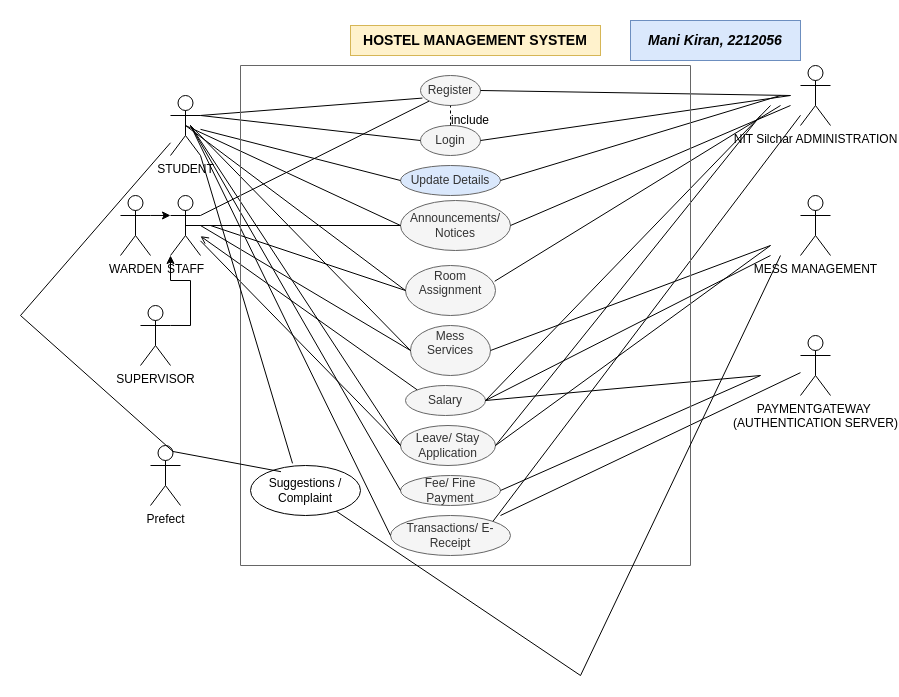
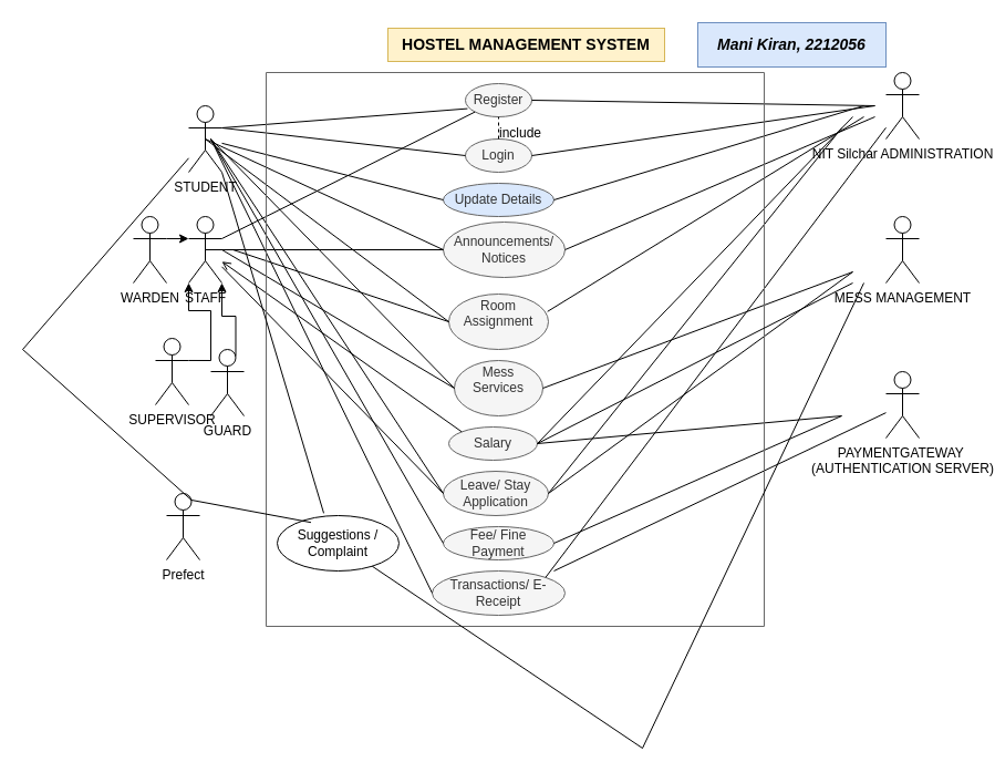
  <mxCell id="0" />
  <mxCell id="1" parent="0" />
  <mxCell id="2" value="STUDENT" style="shape=umlActor;verticalLabelPosition=bottom;verticalAlign=top;html=1;outlineConnect=0;" parent="1" vertex="1"><mxGeometry x="170" y="95" width="30" height="60" as="geometry" /></mxCell>
  <mxCell id="3" value="&lt;b&gt;&lt;font style=&quot;font-size: 14px;&quot;&gt;HOSTEL MANAGEMENT SYSTEM&lt;/font&gt;&lt;/b&gt;" style="text;html=1;align=center;verticalAlign=middle;whiteSpace=wrap;rounded=0;fillColor=#fff2cc;strokeColor=#d6b656;" parent="1" vertex="1"><mxGeometry x="350" y="25" width="250" height="30" as="geometry" /></mxCell>
  <mxCell id="4" value="MESS MANAGEMENT" style="shape=umlActor;verticalLabelPosition=bottom;verticalAlign=top;html=1;outlineConnect=0;" parent="1" vertex="1"><mxGeometry x="800" y="195" width="30" height="60" as="geometry" /></mxCell>
  <mxCell id="5" value="PAYMENTGATEWAY&amp;nbsp;&lt;div&gt;(AUTHENTICATION SERVER)&lt;/div&gt;" style="shape=umlActor;verticalLabelPosition=bottom;verticalAlign=top;html=1;outlineConnect=0;" parent="1" vertex="1"><mxGeometry x="800" y="335" width="30" height="60" as="geometry" /></mxCell>
  <mxCell id="6" value="NIT Silchar ADMINISTRATION" style="shape=umlActor;verticalLabelPosition=bottom;verticalAlign=top;html=1;outlineConnect=0;" parent="1" vertex="1"><mxGeometry x="800" y="65" width="30" height="60" as="geometry" /></mxCell>
  <mxCell id="7" value="STAFF" style="shape=umlActor;verticalLabelPosition=bottom;verticalAlign=top;html=1;outlineConnect=0;" parent="1" vertex="1"><mxGeometry x="170" y="195" width="30" height="60" as="geometry" /></mxCell>
  <mxCell id="8" value="WARDEN" style="shape=umlActor;verticalLabelPosition=bottom;verticalAlign=top;html=1;outlineConnect=0;" parent="1" vertex="1"><mxGeometry x="120" y="195" width="30" height="60" as="geometry" /></mxCell>
  <mxCell id="9" value="SUPERVISOR" style="shape=umlActor;verticalLabelPosition=bottom;verticalAlign=top;html=1;outlineConnect=0;" parent="1" vertex="1"><mxGeometry x="140" y="305" width="30" height="60" as="geometry" /></mxCell>
+ <mxCell id="10" value="GUARD" style="shape=umlActor;verticalLabelPosition=bottom;verticalAlign=top;html=1;outlineConnect=0;" parent="1" vertex="1"><mxGeometry x="190" y="315" width="30" height="60" as="geometry" /></mxCell>
  <mxCell id="11" style="edgeStyle=orthogonalEdgeStyle;rounded=0;orthogonalLoop=1;jettySize=auto;html=1;exitX=1;exitY=0.333;exitDx=0;exitDy=0;exitPerimeter=0;entryX=0;entryY=0.333;entryDx=0;entryDy=0;entryPerimeter=0;" parent="1" source="8" target="7" edge="1"><mxGeometry relative="1" as="geometry" /></mxCell>
  <mxCell id="12" style="edgeStyle=orthogonalEdgeStyle;rounded=0;orthogonalLoop=1;jettySize=auto;html=1;exitX=1;exitY=0.333;exitDx=0;exitDy=0;exitPerimeter=0;entryX=0;entryY=1;entryDx=0;entryDy=0;entryPerimeter=0;" parent="1" source="9" target="7" edge="1"><mxGeometry relative="1" as="geometry" /></mxCell>
+ <mxCell id="13" style="edgeStyle=orthogonalEdgeStyle;rounded=0;orthogonalLoop=1;jettySize=auto;html=1;exitX=0.75;exitY=0.1;exitDx=0;exitDy=0;exitPerimeter=0;entryX=1;entryY=1;entryDx=0;entryDy=0;entryPerimeter=0;" parent="1" source="10" target="7" edge="1"><mxGeometry relative="1" as="geometry" /></mxCell>
  <mxCell id="14" value="Register" style="ellipse;whiteSpace=wrap;html=1;fillColor=#f5f5f5;fontColor=#333333;strokeColor=#666666;" parent="1" vertex="1"><mxGeometry x="420" y="75" width="60" height="30" as="geometry" /></mxCell>
  <mxCell id="15" value="" style="endArrow=none;html=1;rounded=0;exitX=1;exitY=0.333;exitDx=0;exitDy=0;exitPerimeter=0;entryX=0.032;entryY=0.753;entryDx=0;entryDy=0;entryPerimeter=0;" parent="1" source="2" target="14" edge="1"><mxGeometry width="50" height="50" relative="1" as="geometry"><mxPoint x="470" y="245" as="sourcePoint" /><mxPoint x="520" y="195" as="targetPoint" /></mxGeometry></mxCell>
  <mxCell id="16" value="" style="endArrow=none;html=1;rounded=0;exitX=1;exitY=0.5;exitDx=0;exitDy=0;" parent="1" source="14" edge="1"><mxGeometry width="50" height="50" relative="1" as="geometry"><mxPoint x="470" y="245" as="sourcePoint" /><mxPoint x="790" y="95" as="targetPoint" /></mxGeometry></mxCell>
  <mxCell id="17" value="Login" style="ellipse;whiteSpace=wrap;html=1;fillColor=#f5f5f5;fontColor=#333333;strokeColor=#666666;" parent="1" vertex="1"><mxGeometry x="420" y="125" width="60" height="30" as="geometry" /></mxCell>
  <mxCell id="18" value="" style="endArrow=none;html=1;rounded=0;exitX=1;exitY=0.333;exitDx=0;exitDy=0;exitPerimeter=0;" parent="1" source="7" target="14" edge="1"><mxGeometry width="50" height="50" relative="1" as="geometry"><mxPoint x="470" y="245" as="sourcePoint" /><mxPoint x="520" y="195" as="targetPoint" /></mxGeometry></mxCell>
  <mxCell id="19" value="" style="endArrow=none;html=1;rounded=0;exitX=1;exitY=0.5;exitDx=0;exitDy=0;" parent="1" source="17" edge="1"><mxGeometry width="50" height="50" relative="1" as="geometry"><mxPoint x="470" y="245" as="sourcePoint" /><mxPoint x="790" y="95" as="targetPoint" /></mxGeometry></mxCell>
  <mxCell id="20" value="" style="endArrow=none;html=1;rounded=0;exitX=1;exitY=0.333;exitDx=0;exitDy=0;exitPerimeter=0;entryX=0;entryY=0.5;entryDx=0;entryDy=0;" parent="1" source="2" target="17" edge="1"><mxGeometry width="50" height="50" relative="1" as="geometry"><mxPoint x="470" y="245" as="sourcePoint" /><mxPoint x="520" y="195" as="targetPoint" /></mxGeometry></mxCell>
  <mxCell id="21" value="Update Details" style="ellipse;whiteSpace=wrap;html=1;fillColor=#dae8fc;fontColor=#333333;strokeColor=#666666;" parent="1" vertex="1"><mxGeometry x="400" y="165" width="100" height="30" as="geometry" /></mxCell>
  <mxCell id="22" value="" style="endArrow=none;html=1;rounded=0;entryX=0;entryY=0.5;entryDx=0;entryDy=0;" parent="1" source="2" target="21" edge="1"><mxGeometry width="50" height="50" relative="1" as="geometry"><mxPoint x="470" y="245" as="sourcePoint" /><mxPoint x="520" y="195" as="targetPoint" /></mxGeometry></mxCell>
  <mxCell id="23" value="" style="endArrow=none;html=1;rounded=0;exitX=1;exitY=0.5;exitDx=0;exitDy=0;" parent="1" source="21" edge="1"><mxGeometry width="50" height="50" relative="1" as="geometry"><mxPoint x="470" y="245" as="sourcePoint" /><mxPoint x="780" y="95" as="targetPoint" /></mxGeometry></mxCell>
  <mxCell id="24" value="Announcements/ Notices" style="ellipse;whiteSpace=wrap;html=1;fillColor=#f5f5f5;fontColor=#333333;strokeColor=#666666;" parent="1" vertex="1"><mxGeometry x="400" y="200" width="110" height="50" as="geometry" /></mxCell>
  <mxCell id="25" value="" style="endArrow=none;html=1;rounded=0;exitX=0.5;exitY=0.5;exitDx=0;exitDy=0;exitPerimeter=0;entryX=0;entryY=0.5;entryDx=0;entryDy=0;" parent="1" source="2" target="24" edge="1"><mxGeometry width="50" height="50" relative="1" as="geometry"><mxPoint x="390" y="205" as="sourcePoint" /><mxPoint x="520" y="195" as="targetPoint" /></mxGeometry></mxCell>
  <mxCell id="26" value="" style="endArrow=none;html=1;rounded=0;exitX=0.5;exitY=0.5;exitDx=0;exitDy=0;exitPerimeter=0;entryX=0;entryY=0.5;entryDx=0;entryDy=0;" parent="1" source="7" target="24" edge="1"><mxGeometry width="50" height="50" relative="1" as="geometry"><mxPoint x="470" y="245" as="sourcePoint" /><mxPoint x="520" y="195" as="targetPoint" /></mxGeometry></mxCell>
  <mxCell id="27" value="" style="endArrow=none;html=1;rounded=0;" parent="1" edge="1"><mxGeometry width="50" height="50" relative="1" as="geometry"><mxPoint x="510" y="225" as="sourcePoint" /><mxPoint x="790" y="105" as="targetPoint" /></mxGeometry></mxCell>
  <mxCell id="28" value="&#10;Room Assignment&#10;&#10;" style="ellipse;whiteSpace=wrap;html=1;fillColor=#f5f5f5;fontColor=#333333;strokeColor=#666666;" parent="1" vertex="1"><mxGeometry x="405" y="265" width="90" height="50" as="geometry" /></mxCell>
  <mxCell id="29" value="" style="endArrow=none;html=1;rounded=0;exitX=0.5;exitY=0.5;exitDx=0;exitDy=0;exitPerimeter=0;entryX=0;entryY=0.5;entryDx=0;entryDy=0;" parent="1" source="2" target="28" edge="1"><mxGeometry width="50" height="50" relative="1" as="geometry"><mxPoint x="470" y="245" as="sourcePoint" /><mxPoint x="520" y="195" as="targetPoint" /></mxGeometry></mxCell>
  <mxCell id="30" value="" style="endArrow=none;html=1;rounded=0;entryX=0;entryY=0.5;entryDx=0;entryDy=0;" parent="1" target="28" edge="1"><mxGeometry width="50" height="50" relative="1" as="geometry"><mxPoint x="210" y="225" as="sourcePoint" /><mxPoint x="520" y="195" as="targetPoint" /></mxGeometry></mxCell>
  <mxCell id="31" value="" style="endArrow=none;html=1;rounded=0;exitX=0.991;exitY=0.315;exitDx=0;exitDy=0;exitPerimeter=0;" parent="1" source="28" edge="1"><mxGeometry width="50" height="50" relative="1" as="geometry"><mxPoint x="470" y="245" as="sourcePoint" /><mxPoint x="780" y="105" as="targetPoint" /></mxGeometry></mxCell>
  <mxCell id="32" value="Mess Services&lt;div&gt;&lt;br&gt;&lt;/div&gt;" style="ellipse;whiteSpace=wrap;html=1;fillColor=#f5f5f5;fontColor=#333333;strokeColor=#666666;" parent="1" vertex="1"><mxGeometry x="410" y="325" width="80" height="50" as="geometry" /></mxCell>
  <mxCell id="33" value="" style="endArrow=none;html=1;rounded=0;exitX=1;exitY=0.5;exitDx=0;exitDy=0;" parent="1" source="32" edge="1"><mxGeometry width="50" height="50" relative="1" as="geometry"><mxPoint x="470" y="355" as="sourcePoint" /><mxPoint x="770" y="245" as="targetPoint" /></mxGeometry></mxCell>
  <mxCell id="34" value="" style="endArrow=none;html=1;rounded=0;entryX=0;entryY=0.5;entryDx=0;entryDy=0;" parent="1" target="32" edge="1"><mxGeometry width="50" height="50" relative="1" as="geometry"><mxPoint x="200" y="225" as="sourcePoint" /><mxPoint x="520" y="305" as="targetPoint" /></mxGeometry></mxCell>
  <mxCell id="35" value="" style="endArrow=none;html=1;rounded=0;entryX=0;entryY=0.5;entryDx=0;entryDy=0;" parent="1" target="32" edge="1"><mxGeometry width="50" height="50" relative="1" as="geometry"><mxPoint x="190" y="125" as="sourcePoint" /><mxPoint x="400" y="355" as="targetPoint" /></mxGeometry></mxCell>
  <mxCell id="36" value="Salary" style="ellipse;whiteSpace=wrap;html=1;fillColor=#f5f5f5;fontColor=#333333;strokeColor=#666666;" parent="1" vertex="1"><mxGeometry x="405" y="385" width="80" height="30" as="geometry" /></mxCell>
  <mxCell id="37" value="" style="endArrow=open;html=1;rounded=0;exitX=0;exitY=0;exitDx=0;exitDy=0;" parent="1" source="36" target="7" edge="1"><mxGeometry width="50" height="50" relative="1" as="geometry"><mxPoint x="470" y="355" as="sourcePoint" /><mxPoint x="520" y="305" as="targetPoint" /></mxGeometry></mxCell>
  <mxCell id="38" value="" style="endArrow=none;html=1;rounded=0;exitX=1;exitY=0.5;exitDx=0;exitDy=0;" parent="1" source="36" edge="1"><mxGeometry width="50" height="50" relative="1" as="geometry"><mxPoint x="470" y="355" as="sourcePoint" /><mxPoint x="770" y="105" as="targetPoint" /></mxGeometry></mxCell>
  <mxCell id="39" value="" style="endArrow=none;html=1;rounded=0;exitX=1;exitY=0.5;exitDx=0;exitDy=0;" parent="1" source="36" edge="1"><mxGeometry width="50" height="50" relative="1" as="geometry"><mxPoint x="490" y="395" as="sourcePoint" /><mxPoint x="760" y="375" as="targetPoint" /></mxGeometry></mxCell>
  <mxCell id="40" value="Leave/ Stay Application" style="ellipse;whiteSpace=wrap;html=1;fillColor=#f5f5f5;fontColor=#333333;strokeColor=#666666;" parent="1" vertex="1"><mxGeometry x="400" y="425" width="95" height="40" as="geometry" /></mxCell>
  <mxCell id="41" value="" style="endArrow=none;html=1;rounded=0;entryX=0;entryY=0.5;entryDx=0;entryDy=0;" parent="1" source="7" target="40" edge="1"><mxGeometry width="50" height="50" relative="1" as="geometry"><mxPoint x="470" y="355" as="sourcePoint" /><mxPoint x="520" y="305" as="targetPoint" /></mxGeometry></mxCell>
  <mxCell id="42" value="" style="endArrow=none;html=1;rounded=0;" parent="1" edge="1"><mxGeometry width="50" height="50" relative="1" as="geometry"><mxPoint x="190" y="125" as="sourcePoint" /><mxPoint x="400" y="445" as="targetPoint" /></mxGeometry></mxCell>
  <mxCell id="43" value="" style="endArrow=none;html=1;rounded=0;exitX=1;exitY=0.5;exitDx=0;exitDy=0;" parent="1" source="40" edge="1"><mxGeometry width="50" height="50" relative="1" as="geometry"><mxPoint x="470" y="355" as="sourcePoint" /><mxPoint x="760" y="115" as="targetPoint" /></mxGeometry></mxCell>
  <mxCell id="44" value="" style="endArrow=none;html=1;rounded=0;exitX=1;exitY=0.5;exitDx=0;exitDy=0;" parent="1" source="40" edge="1"><mxGeometry width="50" height="50" relative="1" as="geometry"><mxPoint x="500" y="415" as="sourcePoint" /><mxPoint x="770" y="245" as="targetPoint" /></mxGeometry></mxCell>
  <mxCell id="45" value="Fee/ Fine Payment" style="ellipse;whiteSpace=wrap;html=1;fillColor=#f5f5f5;fontColor=#333333;strokeColor=#666666;" parent="1" vertex="1"><mxGeometry x="400" y="475" width="100" height="30" as="geometry" /></mxCell>
  <mxCell id="46" value="" style="endArrow=none;html=1;rounded=0;entryX=0;entryY=0.5;entryDx=0;entryDy=0;" parent="1" target="45" edge="1"><mxGeometry width="50" height="50" relative="1" as="geometry"><mxPoint x="190" y="125" as="sourcePoint" /><mxPoint x="520" y="305" as="targetPoint" /></mxGeometry></mxCell>
  <mxCell id="47" value="" style="endArrow=none;html=1;rounded=0;exitX=1;exitY=0.5;exitDx=0;exitDy=0;" parent="1" source="45" edge="1"><mxGeometry width="50" height="50" relative="1" as="geometry"><mxPoint x="470" y="355" as="sourcePoint" /><mxPoint x="760" y="375" as="targetPoint" /></mxGeometry></mxCell>
  <mxCell id="48" value="Transactions/ E-Receipt" style="ellipse;whiteSpace=wrap;html=1;fillColor=#f5f5f5;fontColor=#333333;strokeColor=#666666;" parent="1" vertex="1"><mxGeometry x="390" y="515" width="120" height="40" as="geometry" /></mxCell>
  <mxCell id="49" value="" style="endArrow=none;html=1;rounded=0;entryX=0;entryY=0.5;entryDx=0;entryDy=0;" parent="1" target="48" edge="1"><mxGeometry width="50" height="50" relative="1" as="geometry"><mxPoint x="190" y="125" as="sourcePoint" /><mxPoint x="520" y="305" as="targetPoint" /></mxGeometry></mxCell>
  <mxCell id="50" value="" style="endArrow=none;html=1;rounded=0;exitX=1;exitY=0;exitDx=0;exitDy=0;" parent="1" source="48" target="6" edge="1"><mxGeometry width="50" height="50" relative="1" as="geometry"><mxPoint x="470" y="355" as="sourcePoint" /><mxPoint x="520" y="305" as="targetPoint" /></mxGeometry></mxCell>
  <mxCell id="51" value="" style="endArrow=none;html=1;rounded=0;" parent="1" target="5" edge="1"><mxGeometry width="50" height="50" relative="1" as="geometry"><mxPoint x="500" y="515" as="sourcePoint" /><mxPoint x="520" y="305" as="targetPoint" /></mxGeometry></mxCell>
  <mxCell id="52" value="&lt;b&gt;&lt;font style=&quot;font-size: 14px;&quot;&gt;&lt;i&gt;Mani Kiran, 2212056&lt;/i&gt;&lt;/font&gt;&lt;/b&gt;" style="text;html=1;align=center;verticalAlign=middle;whiteSpace=wrap;rounded=0;fillColor=#dae8fc;strokeColor=#6c8ebf;" parent="1" vertex="1"><mxGeometry x="630" y="20" width="170" height="40" as="geometry" /></mxCell>
  <mxCell id="53" value="" style="swimlane;startSize=0;fillColor=#f5f5f5;fontColor=#333333;strokeColor=#666666;" parent="1" vertex="1"><mxGeometry x="240" y="65" width="450" height="500" as="geometry" /></mxCell>
  <mxCell id="54" value="include" style="text;html=1;align=center;verticalAlign=middle;whiteSpace=wrap;rounded=0;" parent="53" vertex="1"><mxGeometry x="200" y="40" width="60" height="30" as="geometry" /></mxCell>
  <mxCell id="55" value="Suggestions / Complaint" style="ellipse;whiteSpace=wrap;html=1;" vertex="1" parent="53"><mxGeometry x="10" y="400" width="110" height="50" as="geometry" /></mxCell>
  <mxCell id="56" value="" style="endArrow=none;dashed=1;html=1;rounded=0;entryX=0.5;entryY=1;entryDx=0;entryDy=0;" parent="1" target="14" edge="1"><mxGeometry width="50" height="50" relative="1" as="geometry"><mxPoint x="450" y="125" as="sourcePoint" /><mxPoint x="490" y="295" as="targetPoint" /></mxGeometry></mxCell>
  <mxCell id="57" value="" style="endArrow=none;html=1;rounded=0;exitX=1;exitY=0.5;exitDx=0;exitDy=0;" parent="1" source="36" edge="1"><mxGeometry width="50" height="50" relative="1" as="geometry"><mxPoint x="440" y="345" as="sourcePoint" /><mxPoint x="770" y="255" as="targetPoint" /></mxGeometry></mxCell>
  <mxCell id="58" value="" style="endArrow=none;html=1;rounded=0;exitX=0.382;exitY=-0.043;exitDx=0;exitDy=0;exitPerimeter=0;entryX=1;entryY=1;entryDx=0;entryDy=0;entryPerimeter=0;" edge="1" parent="1" source="55" target="2"><mxGeometry width="50" height="50" relative="1" as="geometry"><mxPoint x="450" y="325" as="sourcePoint" /><mxPoint x="500" y="275" as="targetPoint" /></mxGeometry></mxCell>
  <mxCell id="59" value="Prefect&lt;div&gt;&lt;br&gt;&lt;/div&gt;" style="shape=umlActor;verticalLabelPosition=bottom;verticalAlign=top;html=1;outlineConnect=0;" vertex="1" parent="1"><mxGeometry x="150" y="445" width="30" height="60" as="geometry" /></mxCell>
  <mxCell id="60" value="" style="endArrow=none;html=1;rounded=0;exitX=0.75;exitY=0.1;exitDx=0;exitDy=0;exitPerimeter=0;" edge="1" parent="1" source="59" target="2"><mxGeometry width="50" height="50" relative="1" as="geometry"><mxPoint x="310" y="365" as="sourcePoint" /><mxPoint x="360" y="315" as="targetPoint" /><Array as="points"><mxPoint x="20" y="315" /></Array></mxGeometry></mxCell>
  <mxCell id="61" value="" style="endArrow=none;html=1;rounded=0;exitX=0.75;exitY=0.1;exitDx=0;exitDy=0;exitPerimeter=0;entryX=0.277;entryY=0.124;entryDx=0;entryDy=0;entryPerimeter=0;" edge="1" parent="1" source="59" target="55"><mxGeometry width="50" height="50" relative="1" as="geometry"><mxPoint x="410" y="385" as="sourcePoint" /><mxPoint x="460" y="335" as="targetPoint" /></mxGeometry></mxCell>
  <mxCell id="62" value="" style="endArrow=none;html=1;rounded=0;" edge="1" parent="1" source="55"><mxGeometry width="50" height="50" relative="1" as="geometry"><mxPoint x="410" y="385" as="sourcePoint" /><mxPoint x="780" y="255" as="targetPoint" /><Array as="points"><mxPoint x="580" y="675" /></Array></mxGeometry></mxCell>
